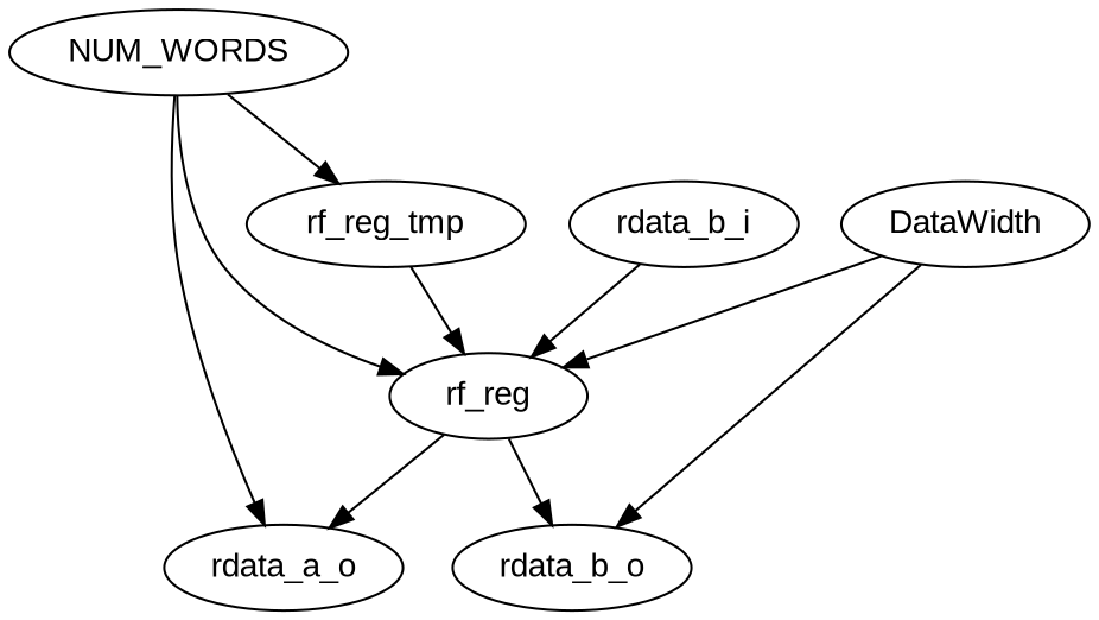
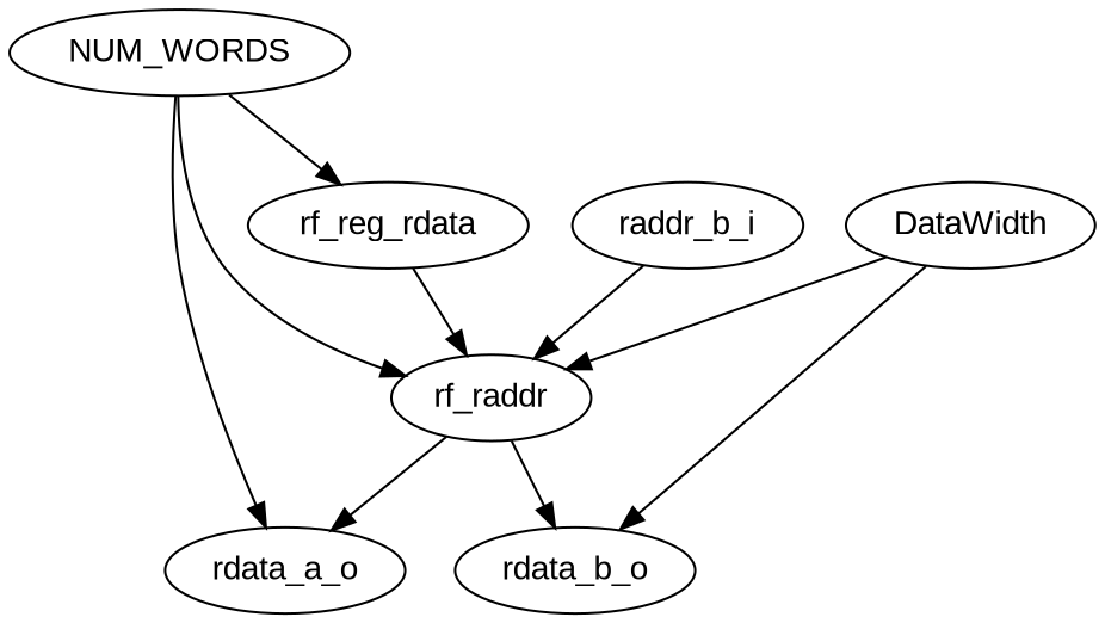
  strict digraph {
    fontname="Liberation Sans"
    node [fontname="Liberation Sans"]
    edge [fontname="Liberation Sans" weight=1.0]
    NUM_WORDS
-   rf_reg
+   rf_reg [label=rf_raddr]
    rdata_a_o
-   rf_reg_tmp
+   rf_reg_tmp [label=rf_reg_rdata]
    rdata_b_o
-   raddr_b_i [label=rdata_b_i]
+   raddr_b_i
    DataWidth
    NUM_WORDS -> rf_reg
    NUM_WORDS -> rdata_a_o
    NUM_WORDS -> rf_reg_tmp
    rf_reg -> rdata_a_o
    rf_reg -> rdata_b_o
    rf_reg_tmp -> rf_reg
    raddr_b_i -> rf_reg
    DataWidth -> rf_reg
    DataWidth -> rdata_b_o
  }
